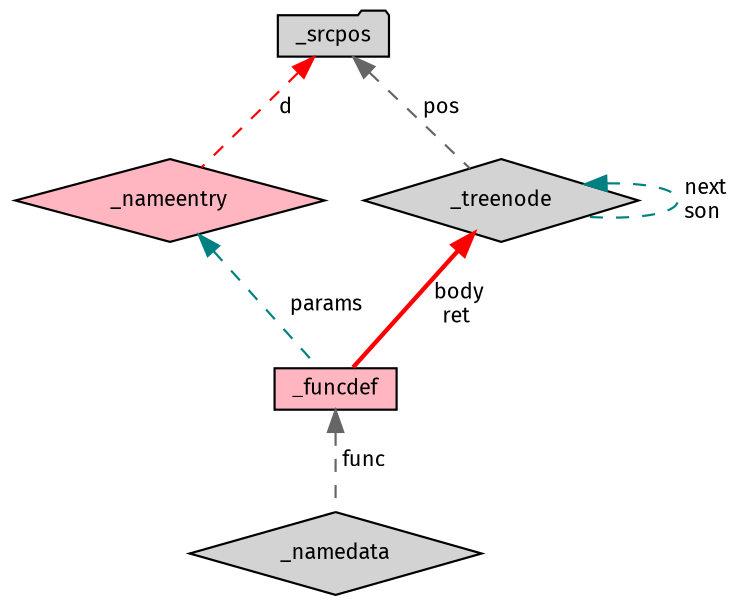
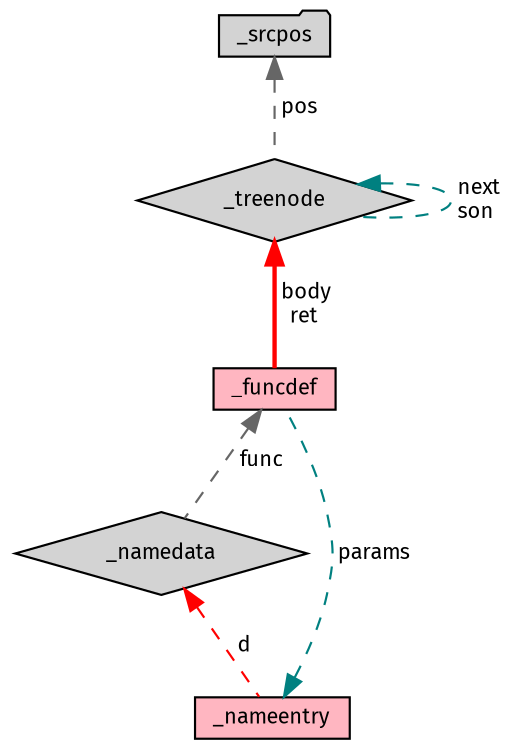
  digraph {
    fontname="Fira Sans"
    node [color=black fillcolor=lightgrey fontname="Fira Sans" fontsize=10 shape=box style=filled]
    edge [color=gray40 dir=back fontname="Fira Sans" fontsize=10 labelfontname="LiberationSans-Regular.ttf" labelfontsize=10 style=dashed]
    n1 [fillcolor=lightpink fontcolor=black height=0.2 label=_funcdef width=0.4]
    n2 [height=0.2 label=_namedata shape=diamond width=0.4]
-   n3 [fillcolor=lightpink height=0.2 label=_nameentry shape=diamond width=0.4]
+   n3 [fillcolor=lightpink height=0.2 label=_nameentry width=0.4]
    n4 [height=0.2 label=_treenode shape=diamond width=0.4]
    n5 [height=0.2 label=_srcpos shape=folder width=0.4]
    n1 -> n2 [label=" func"]
-   n5 -> n3 [color=red label=" d"]
+   n2 -> n3 [color=red label=" d"]
    n3 -> n1 [color=teal label=" params"]
    n4 -> n1 [color=red label=" body\nret" style=bold]
    n4 -> n4 [color=teal label=" next\nson"]
    n5 -> n4 [label=" pos"]
  }
